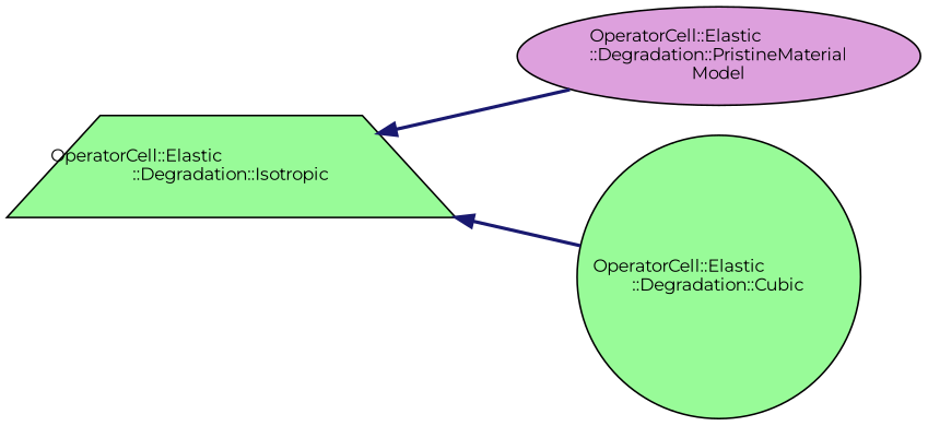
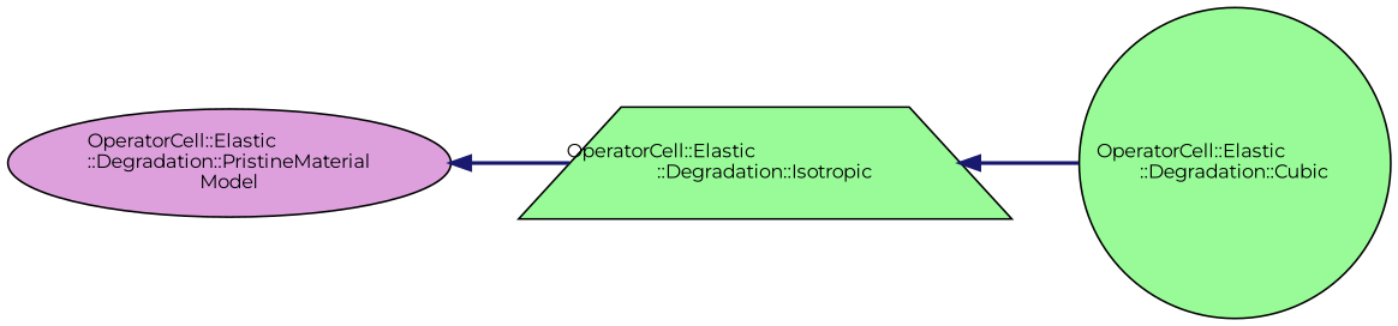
  digraph {
    fontname=Montserrat
    rankdir=LR
    node [color=black fillcolor=palegreen fontname=Montserrat fontsize=10 style=filled]
    edge [color=midnightblue dir=back fontname=Montserrat fontsize=10 labelfontname=Helvetica labelfontsize=10 style=bold]
    n1 [fillcolor=plum height=0.2 label="OperatorCell::Elastic\l::Degradation::PristineMaterial\lModel" shape=ellipse width=0.4]
    n2 [height=0.2 label="OperatorCell::Elastic\l::Degradation::Isotropic" shape=trapezium width=0.4]
    n3 [height=0.2 label="OperatorCell::Elastic\l::Degradation::Cubic" shape=circle width=0.4]
-   n2 -> n1
+   n1 -> n2
    n2 -> n3
  }
